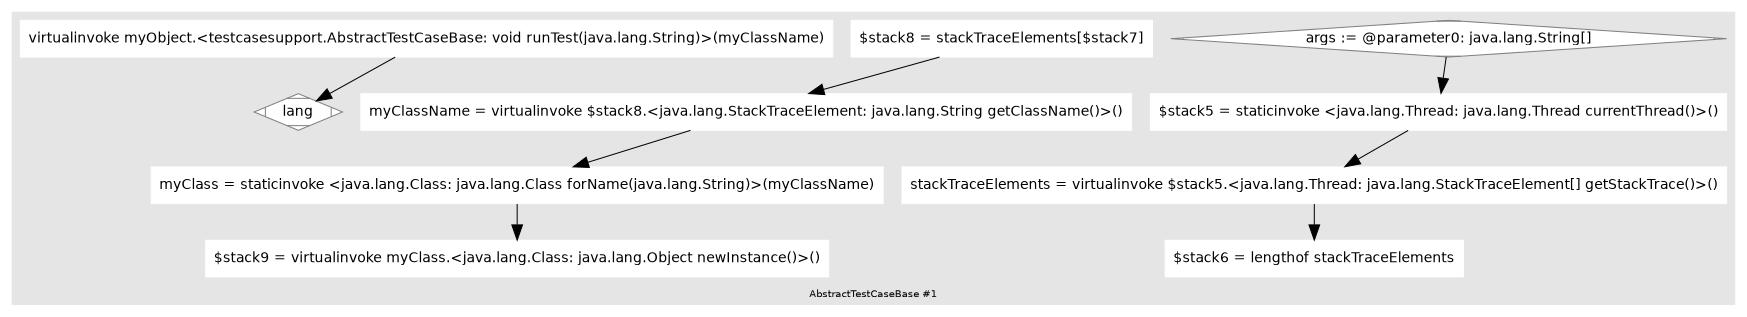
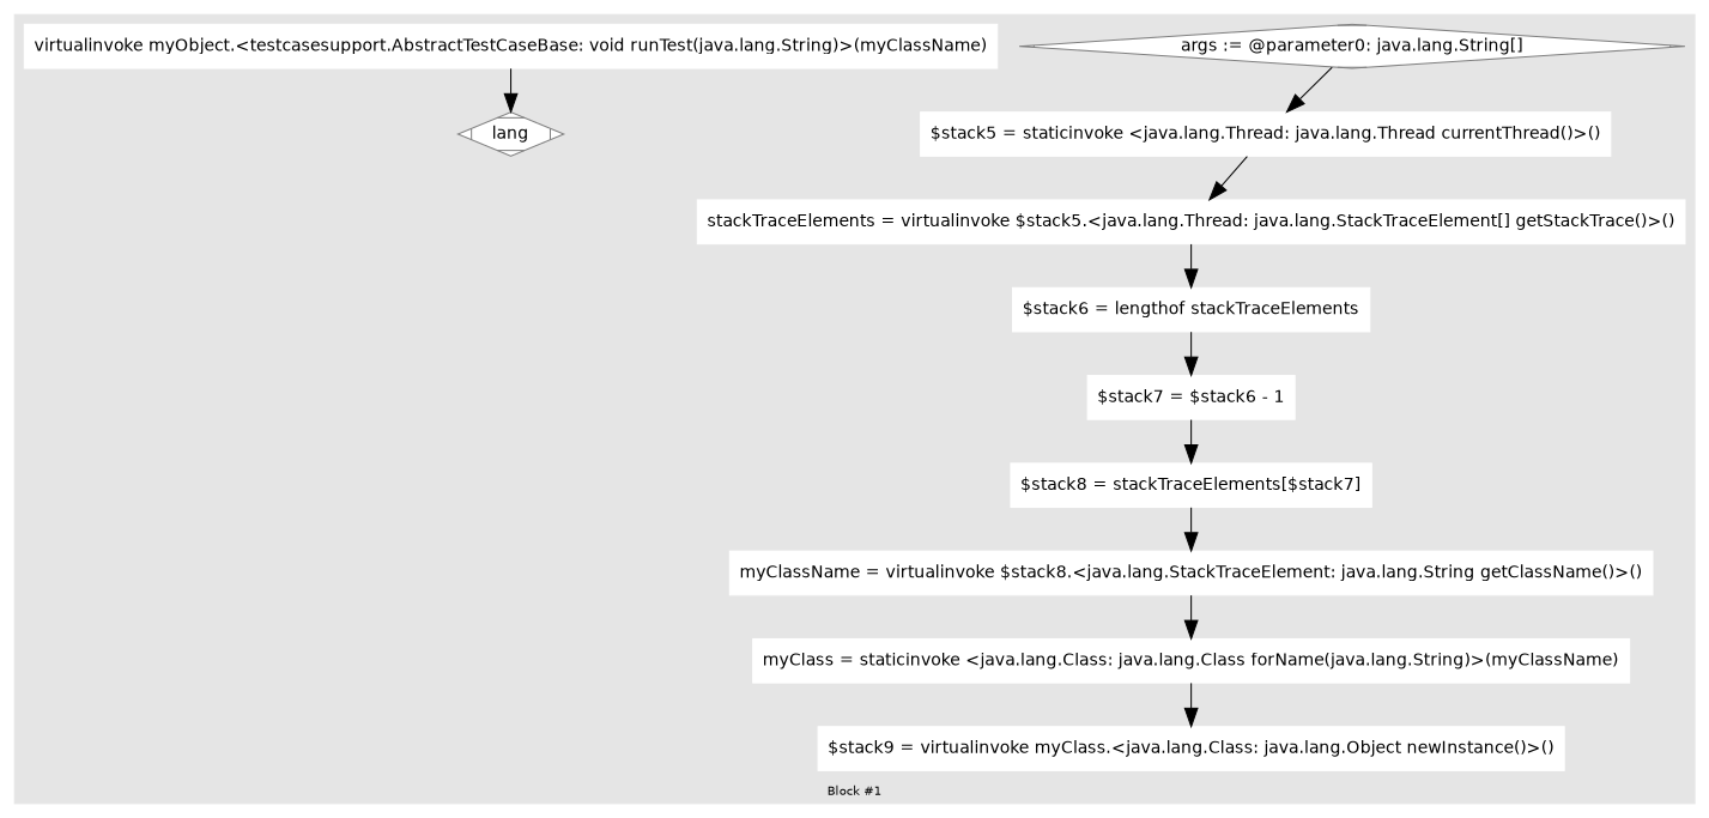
  digraph {
    color=gray90
    compound=true
    fontname="DejaVu Sans"
    fontsize=10
    labelloc=b
    style=filled
    node [color=white fontname="DejaVu Sans" shape=box style=filled]
    edge [arrowsize=1.5 fontcolor=grey40 fontname="DejaVu Sans" fontsize=10]
    n1 [color=grey50 fillcolor=white label="args := @parameter0: java.lang.String[]" shape=Mdiamond]
    n2 [label="$stack5 = staticinvoke &lt;java.lang.Thread: java.lang.Thread currentThread()&gt;()"]
    n3 [label="stackTraceElements = virtualinvoke $stack5.&lt;java.lang.Thread: java.lang.StackTraceElement[] getStackTrace()&gt;()"]
    n4 [label="$stack6 = lengthof stackTraceElements"]
+   n5 [label="$stack7 = $stack6 - 1"]
    n6 [label="$stack8 = stackTraceElements[$stack7]"]
    n7 [label="myClassName = virtualinvoke $stack8.&lt;java.lang.StackTraceElement: java.lang.String getClassName()&gt;()"]
    n8 [label="myClass = staticinvoke &lt;java.lang.Class: java.lang.Class forName(java.lang.String)&gt;(myClassName)"]
    n9 [label="$stack9 = virtualinvoke myClass.&lt;java.lang.Class: java.lang.Object newInstance()&gt;()"]
    n10 [label="virtualinvoke myObject.&lt;testcasesupport.AbstractTestCaseBase: void runTest(java.lang.String)&gt;(myClassName)"]
    n11 [color=grey50 fillcolor=white label=lang shape=Mdiamond]
    subgraph cluster_1 {
-     label="AbstractTestCaseBase #1"
+     label="Block #1"
      n1
      n2
      n3
      n4
+     n5
      n6
      n7
      n8
      n9
      n10
      n11
    }
    n1 -> n2
    n2 -> n3
    n3 -> n4
+   n4 -> n5
+   n5 -> n6
    n6 -> n7
    n7 -> n8
    n8 -> n9
    n10 -> n11
  }
